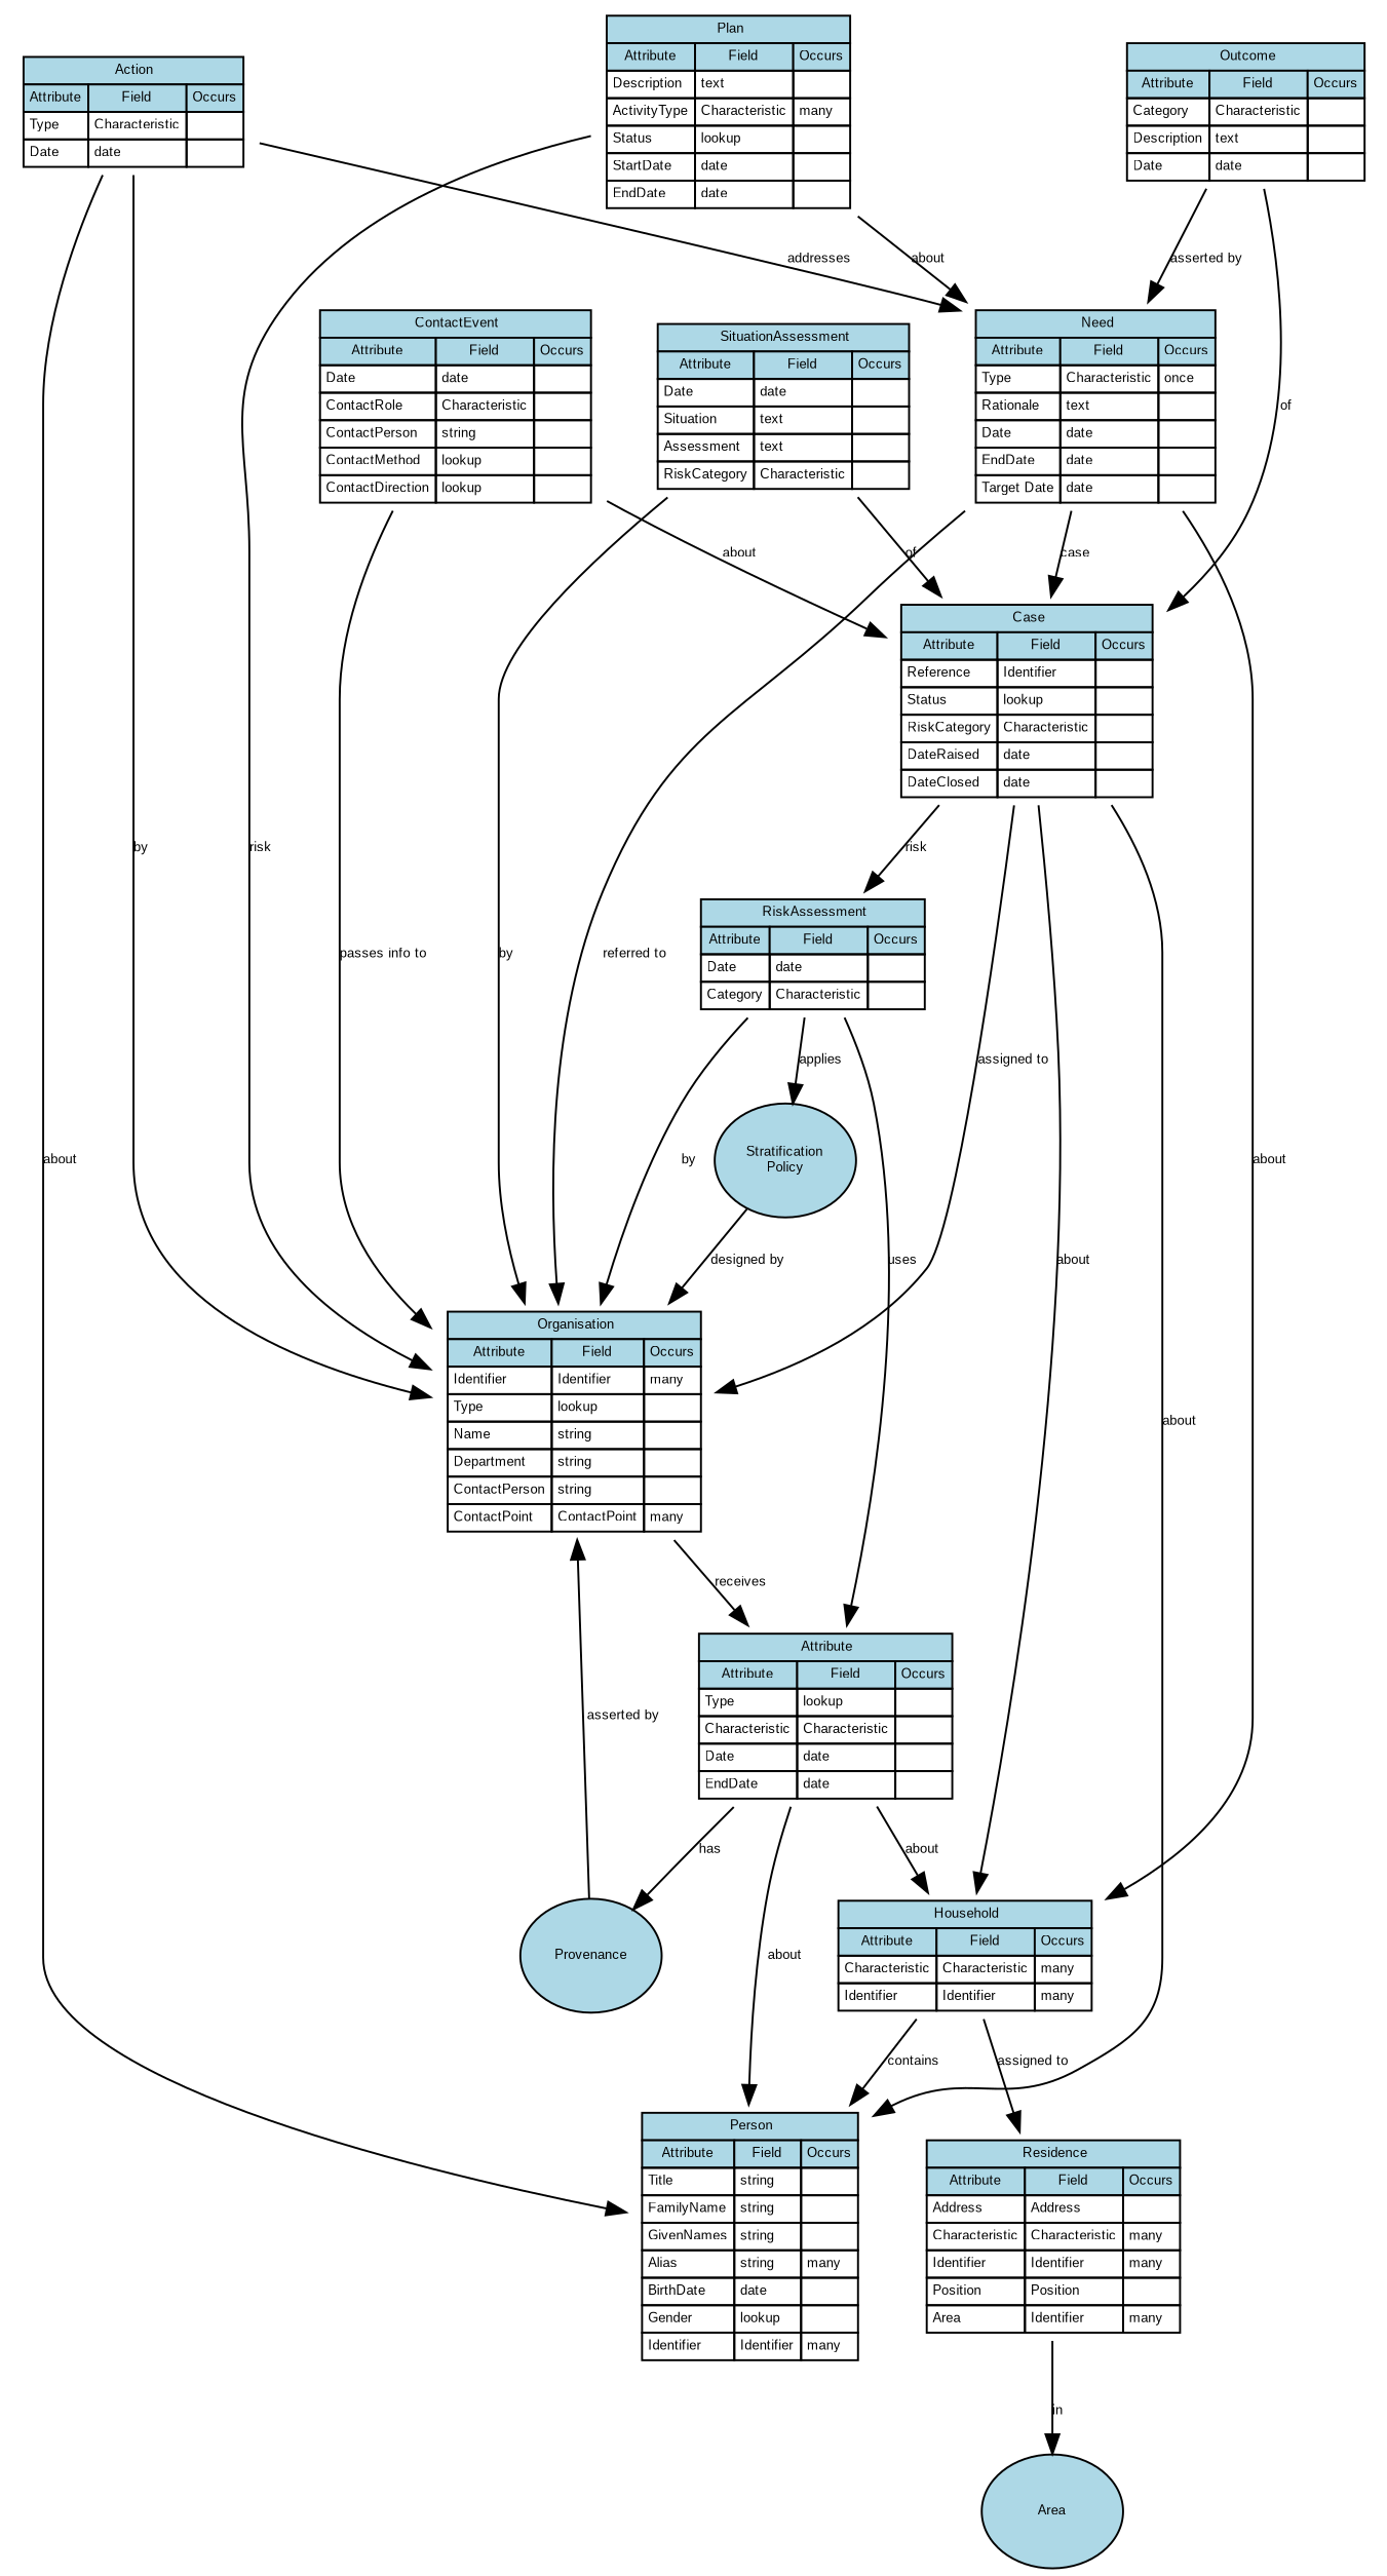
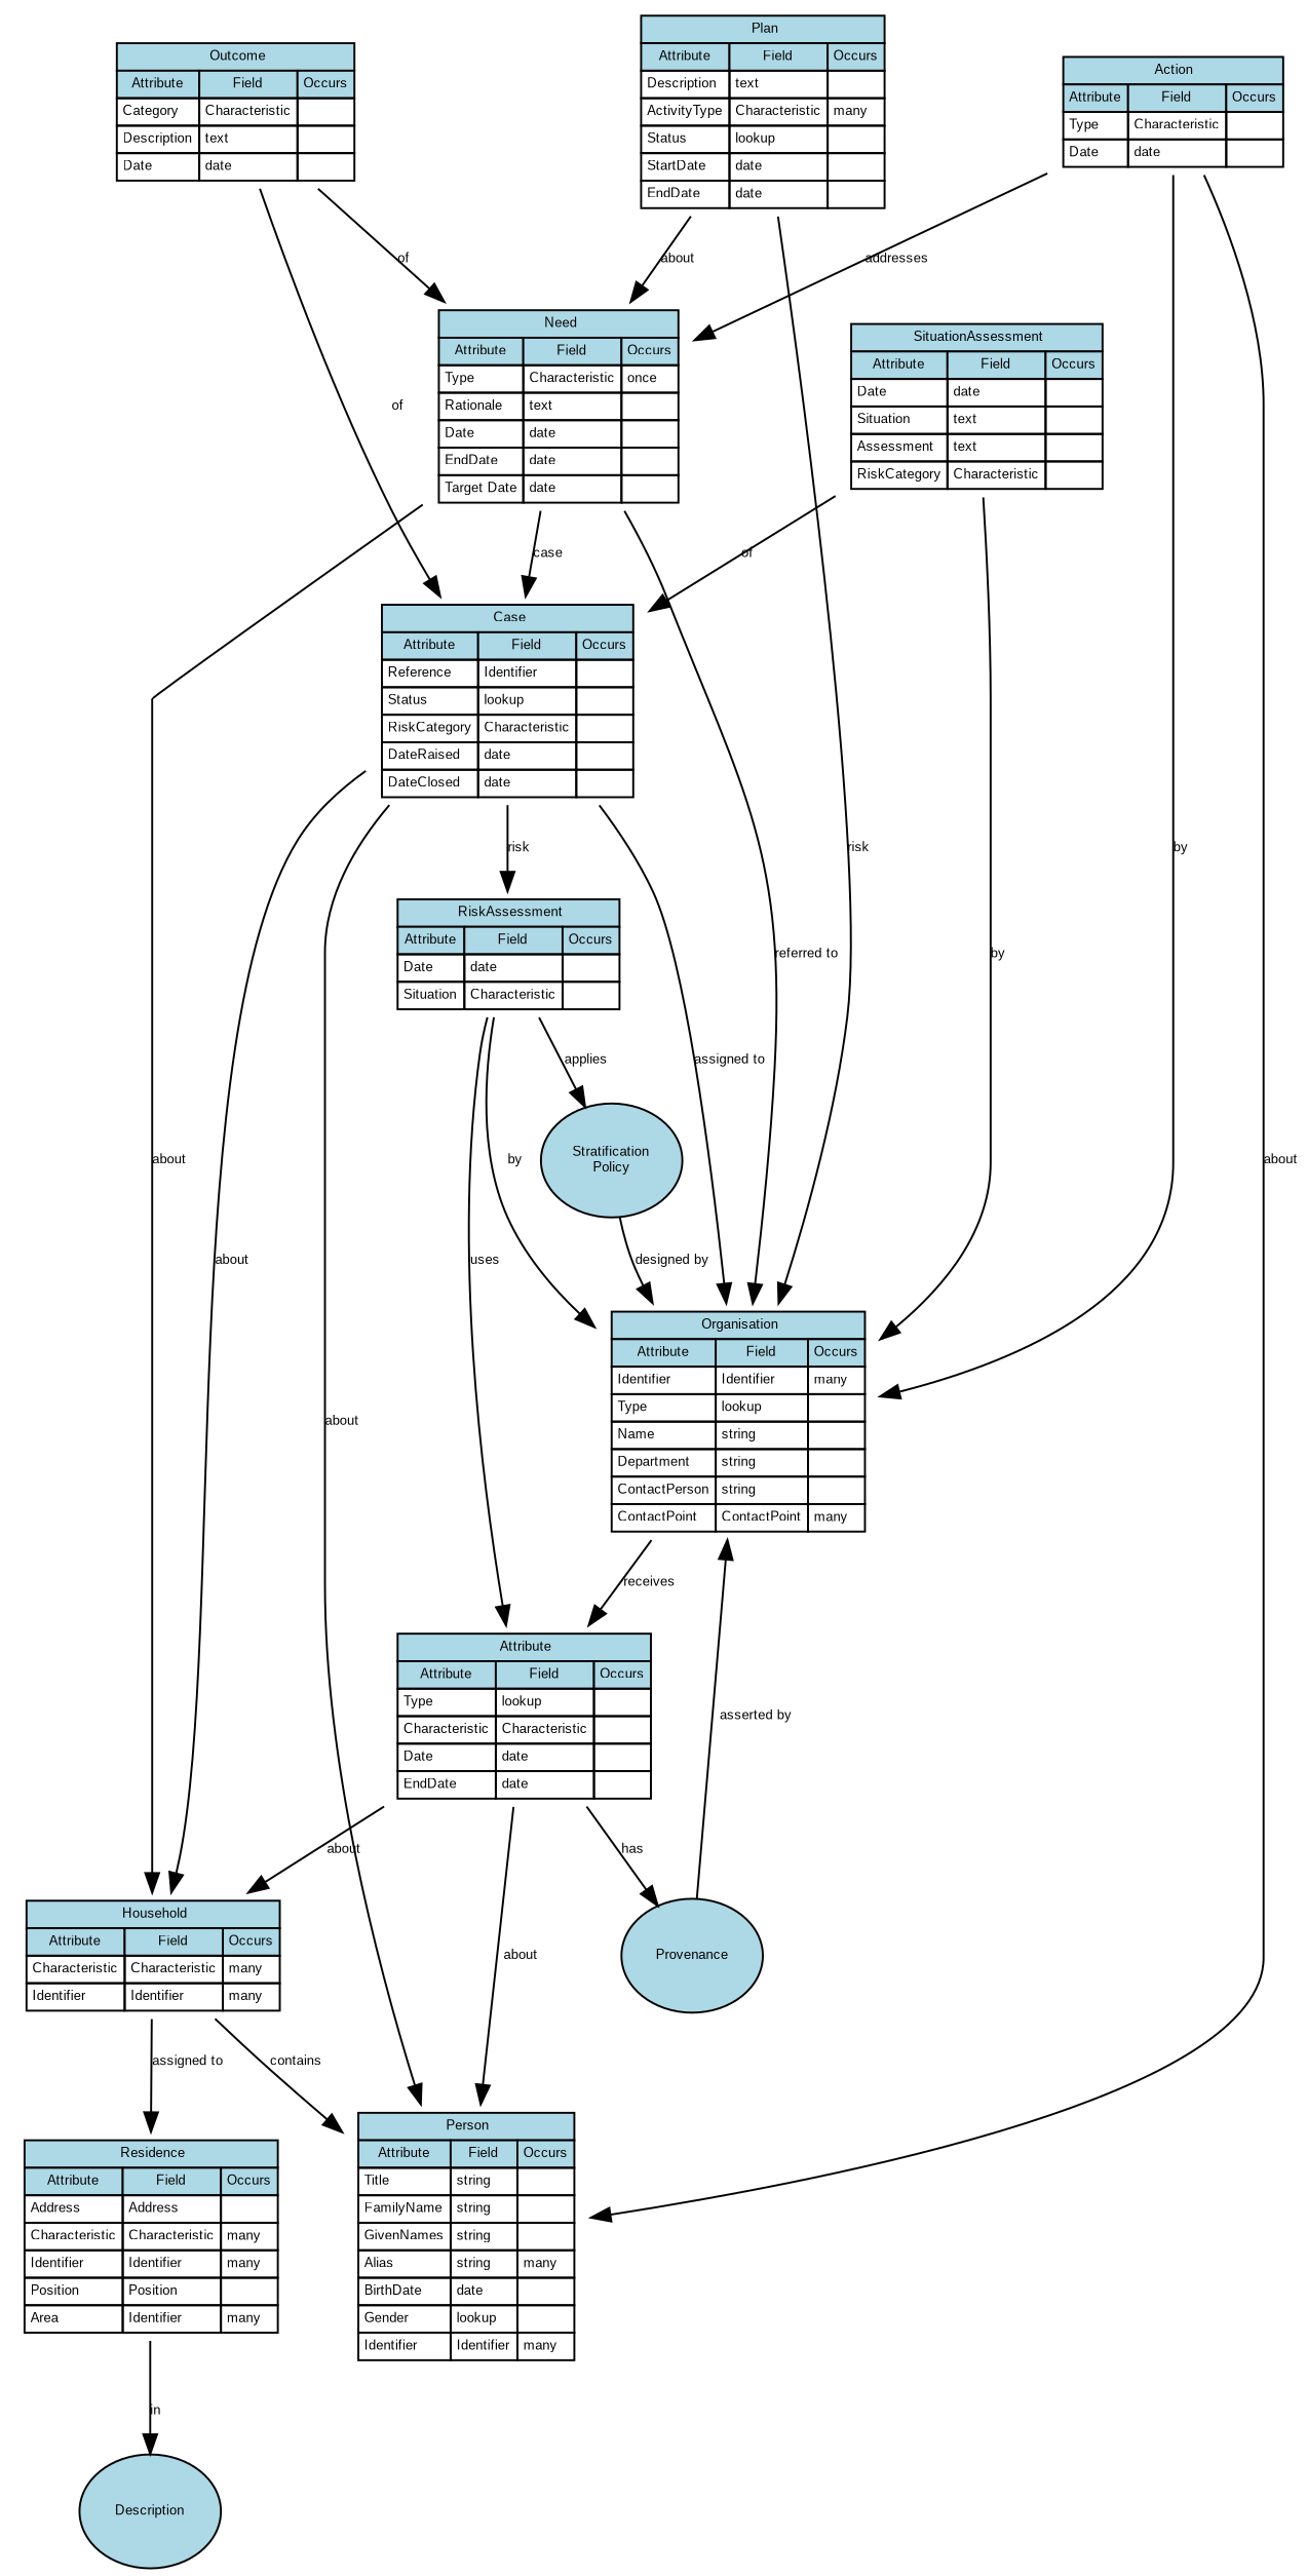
  digraph {
    splines=true
    node [black=black color=black fillcolor=lightblue fontname=Arial fontsize=7 shape=plaintext]
    edge [fontname=Arial fontsize=7 labelfontname=Arial labelfontsize=7]
    n1 [label=<<table border='0' cellborder='1' cellspacing='0'><tr><td colspan='3' bgcolor='lightblue'> Action</td></tr><tr><td bgcolor='lightblue'>Attribute</td><td bgcolor='lightblue'>Field</td><td bgcolor='lightblue'>Occurs</td></tr><tr><td align='left' balign='left' valign='top'>Type</td><td align='left' balign='left' valign='top'>Characteristic</td><td align='left' balign='left' valign='top'></td></tr><tr><td align='left' balign='left' valign='top'>Date</td><td align='left' balign='left' valign='top'>date</td><td align='left' balign='left' valign='top'></td></tr></table>>]
    n2 [label=<<table border='0' cellborder='1' cellspacing='0'><tr><td colspan='3' bgcolor='lightblue'> Need</td></tr><tr><td bgcolor='lightblue'>Attribute</td><td bgcolor='lightblue'>Field</td><td bgcolor='lightblue'>Occurs</td></tr><tr><td align='left' balign='left' valign='top'>Type</td><td align='left' balign='left' valign='top'>Characteristic</td><td align='left' balign='left' valign='top'>once</td></tr><tr><td align='left' balign='left' valign='top'>Rationale</td><td align='left' balign='left' valign='top'>text</td><td align='left' balign='left' valign='top'></td></tr><tr><td align='left' balign='left' valign='top'>Date</td><td align='left' balign='left' valign='top'>date</td><td align='left' balign='left' valign='top'></td></tr><tr><td align='left' balign='left' valign='top'>EndDate</td><td align='left' balign='left' valign='top'>date</td><td align='left' balign='left' valign='top'></td></tr><tr><td align='left' balign='left' valign='top'>Target Date</td><td align='left' balign='left' valign='top'>date</td><td align='left' balign='left' valign='top'></td></tr></table>>]
    n3 [label=<<table border='0' cellborder='1' cellspacing='0'><tr><td colspan='3' bgcolor='lightblue'> Organisation</td></tr><tr><td bgcolor='lightblue'>Attribute</td><td bgcolor='lightblue'>Field</td><td bgcolor='lightblue'>Occurs</td></tr><tr><td align='left' balign='left' valign='top'>Identifier</td><td align='left' balign='left' valign='top'>Identifier</td><td align='left' balign='left' valign='top'>many</td></tr><tr><td align='left' balign='left' valign='top'>Type</td><td align='left' balign='left' valign='top'>lookup</td><td align='left' balign='left' valign='top'></td></tr><tr><td align='left' balign='left' valign='top'>Name</td><td align='left' balign='left' valign='top'>string</td><td align='left' balign='left' valign='top'></td></tr><tr><td align='left' balign='left' valign='top'>Department</td><td align='left' balign='left' valign='top'>string</td><td align='left' balign='left' valign='top'></td></tr><tr><td align='left' balign='left' valign='top'>ContactPerson</td><td align='left' balign='left' valign='top'>string</td><td align='left' balign='left' valign='top'></td></tr><tr><td align='left' balign='left' valign='top'>ContactPoint</td><td align='left' balign='left' valign='top'>ContactPoint</td><td align='left' balign='left' valign='top'>many</td></tr></table>>]
    n4 [label=<<table border='0' cellborder='1' cellspacing='0'><tr><td colspan='3' bgcolor='lightblue'> Person</td></tr><tr><td bgcolor='lightblue'>Attribute</td><td bgcolor='lightblue'>Field</td><td bgcolor='lightblue'>Occurs</td></tr><tr><td align='left' balign='left' valign='top'>Title</td><td align='left' balign='left' valign='top'>string</td><td align='left' balign='left' valign='top'></td></tr><tr><td align='left' balign='left' valign='top'>FamilyName</td><td align='left' balign='left' valign='top'>string</td><td align='left' balign='left' valign='top'></td></tr><tr><td align='left' balign='left' valign='top'>GivenNames</td><td align='left' balign='left' valign='top'>string</td><td align='left' balign='left' valign='top'></td></tr><tr><td align='left' balign='left' valign='top'>Alias</td><td align='left' balign='left' valign='top'>string</td><td align='left' balign='left' valign='top'>many</td></tr><tr><td align='left' balign='left' valign='top'>BirthDate</td><td align='left' balign='left' valign='top'>date</td><td align='left' balign='left' valign='top'></td></tr><tr><td align='left' balign='left' valign='top'>Gender</td><td align='left' balign='left' valign='top'>lookup</td><td align='left' balign='left' valign='top'></td></tr><tr><td align='left' balign='left' valign='top'>Identifier</td><td align='left' balign='left' valign='top'>Identifier</td><td align='left' balign='left' valign='top'>many</td></tr></table>>]
    n5 [label=<<table border='0' cellborder='1' cellspacing='0'><tr><td colspan='3' bgcolor='lightblue'> Household</td></tr><tr><td bgcolor='lightblue'>Attribute</td><td bgcolor='lightblue'>Field</td><td bgcolor='lightblue'>Occurs</td></tr><tr><td align='left' balign='left' valign='top'>Characteristic</td><td align='left' balign='left' valign='top'>Characteristic</td><td align='left' balign='left' valign='top'>many</td></tr><tr><td align='left' balign='left' valign='top'>Identifier</td><td align='left' balign='left' valign='top'>Identifier</td><td align='left' balign='left' valign='top'>many</td></tr></table>>]
    n6 [label=<<table border='0' cellborder='1' cellspacing='0'><tr><td colspan='3' bgcolor='lightblue'> Case</td></tr><tr><td bgcolor='lightblue'>Attribute</td><td bgcolor='lightblue'>Field</td><td bgcolor='lightblue'>Occurs</td></tr><tr><td align='left' balign='left' valign='top'>Reference</td><td align='left' balign='left' valign='top'>Identifier</td><td align='left' balign='left' valign='top'></td></tr><tr><td align='left' balign='left' valign='top'>Status</td><td align='left' balign='left' valign='top'>lookup</td><td align='left' balign='left' valign='top'></td></tr><tr><td align='left' balign='left' valign='top'>RiskCategory</td><td align='left' balign='left' valign='top'>Characteristic</td><td align='left' balign='left' valign='top'></td></tr><tr><td align='left' balign='left' valign='top'>DateRaised</td><td align='left' balign='left' valign='top'>date</td><td align='left' balign='left' valign='top'></td></tr><tr><td align='left' balign='left' valign='top'>DateClosed</td><td align='left' balign='left' valign='top'>date</td><td align='left' balign='left' valign='top'></td></tr></table>>]
    n7 [label=<<table border='0' cellborder='1' cellspacing='0'><tr><td colspan='3' bgcolor='lightblue'> Attribute</td></tr><tr><td bgcolor='lightblue'>Attribute</td><td bgcolor='lightblue'>Field</td><td bgcolor='lightblue'>Occurs</td></tr><tr><td align='left' balign='left' valign='top'>Type</td><td align='left' balign='left' valign='top'>lookup</td><td align='left' balign='left' valign='top'></td></tr><tr><td align='left' balign='left' valign='top'>Characteristic</td><td align='left' balign='left' valign='top'>Characteristic</td><td align='left' balign='left' valign='top'></td></tr><tr><td align='left' balign='left' valign='top'>Date</td><td align='left' balign='left' valign='top'>date</td><td align='left' balign='left' valign='top'></td></tr><tr><td align='left' balign='left' valign='top'>EndDate</td><td align='left' balign='left' valign='top'>date</td><td align='left' balign='left' valign='top'></td></tr></table>>]
    n8 [fixedsize=true height=0.8 label=Provenance style=filled width=1.0 shape=""]
    n9 [label=<<table border='0' cellborder='1' cellspacing='0'><tr><td colspan='3' bgcolor='lightblue'> Residence</td></tr><tr><td bgcolor='lightblue'>Attribute</td><td bgcolor='lightblue'>Field</td><td bgcolor='lightblue'>Occurs</td></tr><tr><td align='left' balign='left' valign='top'>Address</td><td align='left' balign='left' valign='top'>Address</td><td align='left' balign='left' valign='top'></td></tr><tr><td align='left' balign='left' valign='top'>Characteristic</td><td align='left' balign='left' valign='top'>Characteristic</td><td align='left' balign='left' valign='top'>many</td></tr><tr><td align='left' balign='left' valign='top'>Identifier</td><td align='left' balign='left' valign='top'>Identifier</td><td align='left' balign='left' valign='top'>many</td></tr><tr><td align='left' balign='left' valign='top'>Position</td><td align='left' balign='left' valign='top'>Position</td><td align='left' balign='left' valign='top'></td></tr><tr><td align='left' balign='left' valign='top'>Area</td><td align='left' balign='left' valign='top'>Identifier</td><td align='left' balign='left' valign='top'>many</td></tr></table>>]
-   n10 [label=<<table border='0' cellborder='1' cellspacing='0'><tr><td colspan='3' bgcolor='lightblue'> RiskAssessment</td></tr><tr><td bgcolor='lightblue'>Attribute</td><td bgcolor='lightblue'>Field</td><td bgcolor='lightblue'>Occurs</td></tr><tr><td align='left' balign='left' valign='top'>Date</td><td align='left' balign='left' valign='top'>date</td><td align='left' balign='left' valign='top'></td></tr><tr><td align='left' balign='left' valign='top'>Category</td><td align='left' balign='left' valign='top'>Characteristic</td><td align='left' balign='left' valign='top'></td></tr></table>>]
+   n10 [label=<<table border='0' cellborder='1' cellspacing='0'><tr><td colspan='3' bgcolor='lightblue'> RiskAssessment</td></tr><tr><td bgcolor='lightblue'>Attribute</td><td bgcolor='lightblue'>Field</td><td bgcolor='lightblue'>Occurs</td></tr><tr><td align='left' balign='left' valign='top'>Date</td><td align='left' balign='left' valign='top'>date</td><td align='left' balign='left' valign='top'></td></tr><tr><td align='left' balign='left' valign='top'>Situation</td><td align='left' balign='left' valign='top'>Characteristic</td><td align='left' balign='left' valign='top'></td></tr></table>>]
    n11 [fixedsize=true height=0.8 label="Stratification\nPolicy" style=filled width=1.0 shape=""]
-   n12 [label=<<table border='0' cellborder='1' cellspacing='0'><tr><td colspan='3' bgcolor='lightblue'> ContactEvent</td></tr><tr><td bgcolor='lightblue'>Attribute</td><td bgcolor='lightblue'>Field</td><td bgcolor='lightblue'>Occurs</td></tr><tr><td align='left' balign='left' valign='top'>Date</td><td align='left' balign='left' valign='top'>date</td><td align='left' balign='left' valign='top'></td></tr><tr><td align='left' balign='left' valign='top'>ContactRole</td><td align='left' balign='left' valign='top'>Characteristic</td><td align='left' balign='left' valign='top'></td></tr><tr><td align='left' balign='left' valign='top'>ContactPerson</td><td align='left' balign='left' valign='top'>string</td><td align='left' balign='left' valign='top'></td></tr><tr><td align='left' balign='left' valign='top'>ContactMethod</td><td align='left' balign='left' valign='top'>lookup</td><td align='left' balign='left' valign='top'></td></tr><tr><td align='left' balign='left' valign='top'>ContactDirection</td><td align='left' balign='left' valign='top'>lookup</td><td align='left' balign='left' valign='top'></td></tr></table>>]
-   n13 [fixedsize=true height=0.8 label=Area style=filled width=1.0 shape=""]
+   n13 [fixedsize=true height=0.8 label=Description style=filled width=1.0 shape=""]
    n14 [label=<<table border='0' cellborder='1' cellspacing='0'><tr><td colspan='3' bgcolor='lightblue'> Outcome</td></tr><tr><td bgcolor='lightblue'>Attribute</td><td bgcolor='lightblue'>Field</td><td bgcolor='lightblue'>Occurs</td></tr><tr><td align='left' balign='left' valign='top'>Category</td><td align='left' balign='left' valign='top'>Characteristic</td><td align='left' balign='left' valign='top'></td></tr><tr><td align='left' balign='left' valign='top'>Description</td><td align='left' balign='left' valign='top'>text</td><td align='left' balign='left' valign='top'></td></tr><tr><td align='left' balign='left' valign='top'>Date</td><td align='left' balign='left' valign='top'>date</td><td align='left' balign='left' valign='top'></td></tr></table>>]
    n15 [label=<<table border='0' cellborder='1' cellspacing='0'><tr><td colspan='3' bgcolor='lightblue'> Plan</td></tr><tr><td bgcolor='lightblue'>Attribute</td><td bgcolor='lightblue'>Field</td><td bgcolor='lightblue'>Occurs</td></tr><tr><td align='left' balign='left' valign='top'>Description</td><td align='left' balign='left' valign='top'>text</td><td align='left' balign='left' valign='top'></td></tr><tr><td align='left' balign='left' valign='top'>ActivityType</td><td align='left' balign='left' valign='top'>Characteristic</td><td align='left' balign='left' valign='top'>many</td></tr><tr><td align='left' balign='left' valign='top'>Status</td><td align='left' balign='left' valign='top'>lookup</td><td align='left' balign='left' valign='top'></td></tr><tr><td align='left' balign='left' valign='top'>StartDate</td><td align='left' balign='left' valign='top'>date</td><td align='left' balign='left' valign='top'></td></tr><tr><td align='left' balign='left' valign='top'>EndDate</td><td align='left' balign='left' valign='top'>date</td><td align='left' balign='left' valign='top'></td></tr></table>>]
    n16 [label=<<table border='0' cellborder='1' cellspacing='0'><tr><td colspan='3' bgcolor='lightblue'> SituationAssessment</td></tr><tr><td bgcolor='lightblue'>Attribute</td><td bgcolor='lightblue'>Field</td><td bgcolor='lightblue'>Occurs</td></tr><tr><td align='left' balign='left' valign='top'>Date</td><td align='left' balign='left' valign='top'>date</td><td align='left' balign='left' valign='top'></td></tr><tr><td align='left' balign='left' valign='top'>Situation</td><td align='left' balign='left' valign='top'>text</td><td align='left' balign='left' valign='top'></td></tr><tr><td align='left' balign='left' valign='top'>Assessment</td><td align='left' balign='left' valign='top'>text</td><td align='left' balign='left' valign='top'></td></tr><tr><td align='left' balign='left' valign='top'>RiskCategory</td><td align='left' balign='left' valign='top'>Characteristic</td><td align='left' balign='left' valign='top'></td></tr></table>>]
    n1 -> n2 [label=addresses]
    n1 -> n3 [label=by]
    n1 -> n4 [label=about]
    n2 -> n3 [label="referred to"]
    n2 -> n5 [label=about]
    n2 -> n6 [label=case]
    n3 -> n7 [label=receives]
    n5 -> n4 [label=contains]
    n5 -> n9 [label="assigned to"]
    n6 -> n3 [label="assigned to"]
    n6 -> n4 [label=about]
    n6 -> n5 [label=about]
    n6 -> n10 [label=risk]
    n7 -> n4 [label=about]
    n7 -> n5 [label=about]
    n7 -> n8 [label=has]
    n8 -> n3 [label="asserted by"]
    n9 -> n13 [label=in]
    n10 -> n3 [label=by]
    n10 -> n7 [label=uses]
    n10 -> n11 [label=applies]
    n11 -> n3 [label="designed by"]
-   n12 -> n3 [label="passes info to"]
-   n12 -> n6 [label=about]
-   n14 -> n2 [label="asserted by"]
+   n14 -> n2 [label=of]
    n14 -> n6 [label=of]
    n15 -> n2 [label=about]
    n15 -> n3 [label=risk]
    n16 -> n3 [label=by]
    n16 -> n6 [label=of]
  }
